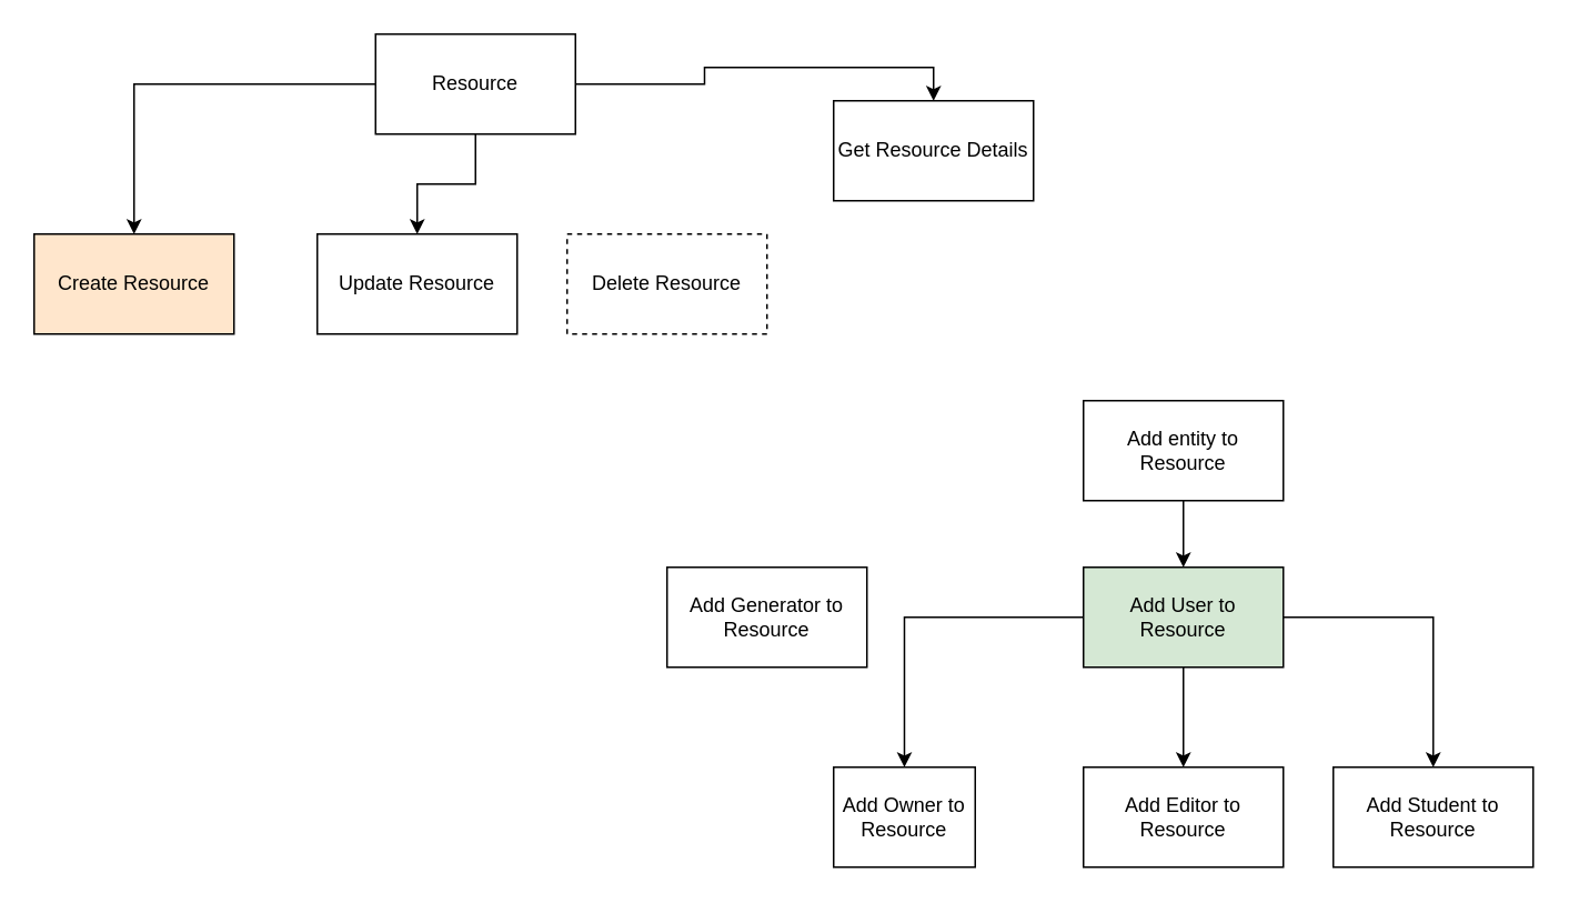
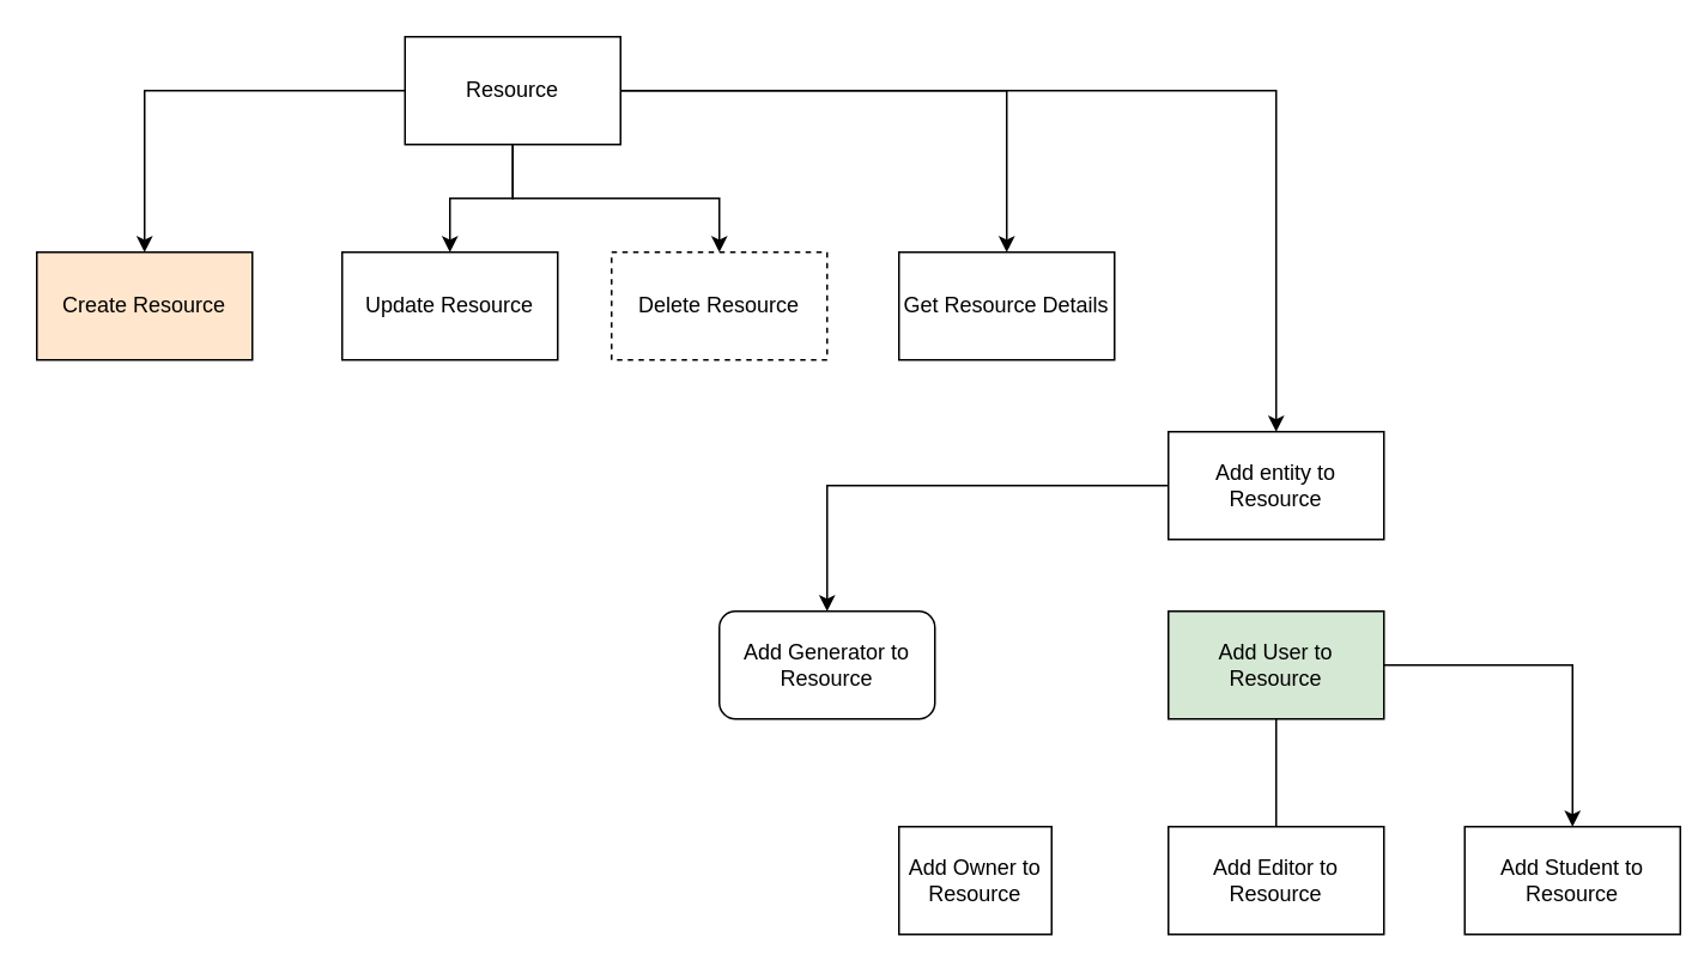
  <mxCell id="0" />
  <mxCell id="1" parent="0" />
  <mxCell id="2" style="edgeStyle=orthogonalEdgeStyle;rounded=0;orthogonalLoop=1;jettySize=auto;html=1;entryX=0.5;entryY=0;entryDx=0;entryDy=0;" edge="1" parent="1" source="7" target="8"><mxGeometry relative="1" as="geometry" /></mxCell>
  <mxCell id="3" style="edgeStyle=orthogonalEdgeStyle;rounded=0;orthogonalLoop=1;jettySize=auto;html=1;entryX=0.5;entryY=0;entryDx=0;entryDy=0;" edge="1" parent="1" source="7" target="9"><mxGeometry relative="1" as="geometry" /></mxCell>
+ <mxCell id="4" style="edgeStyle=orthogonalEdgeStyle;rounded=0;orthogonalLoop=1;jettySize=auto;html=1;entryX=0.5;entryY=0;entryDx=0;entryDy=0;" edge="1" parent="1" source="7" target="10"><mxGeometry relative="1" as="geometry" /></mxCell>
  <mxCell id="5" style="edgeStyle=orthogonalEdgeStyle;rounded=0;orthogonalLoop=1;jettySize=auto;html=1;entryX=0.5;entryY=0;entryDx=0;entryDy=0;" edge="1" parent="1" source="7" target="11"><mxGeometry relative="1" as="geometry" /></mxCell>
+ <mxCell id="6" style="edgeStyle=orthogonalEdgeStyle;rounded=0;orthogonalLoop=1;jettySize=auto;html=1;entryX=0.5;entryY=0;entryDx=0;entryDy=0;" edge="1" parent="1" source="7" target="14"><mxGeometry relative="1" as="geometry" /></mxCell>
  <mxCell id="7" value="Resource" style="rounded=0;whiteSpace=wrap;html=1;" vertex="1" parent="1"><mxGeometry x="225" y="20" width="120" height="60" as="geometry" /></mxCell>
  <mxCell id="8" value="Create Resource" style="rounded=0;whiteSpace=wrap;html=1;fillColor=#ffe6cc;" vertex="1" parent="1"><mxGeometry x="20" y="140" width="120" height="60" as="geometry" /></mxCell>
  <mxCell id="9" value="Update Resource" style="rounded=0;whiteSpace=wrap;html=1;" vertex="1" parent="1"><mxGeometry x="190" y="140" width="120" height="60" as="geometry" /></mxCell>
  <mxCell id="10" value="Delete Resource" style="rounded=0;whiteSpace=wrap;html=1;dashed=1;" vertex="1" parent="1"><mxGeometry x="340" y="140" width="120" height="60" as="geometry" /></mxCell>
- <mxCell id="11" value="Get Resource Details" style="rounded=0;whiteSpace=wrap;html=1;" vertex="1" parent="1"><mxGeometry x="500" y="60" width="120" height="60" as="geometry" /></mxCell>
- <mxCell id="12" style="edgeStyle=orthogonalEdgeStyle;rounded=0;orthogonalLoop=1;jettySize=auto;html=1;entryX=0.5;entryY=0;entryDx=0;entryDy=0;" edge="1" parent="1" source="14" target="18"><mxGeometry relative="1" as="geometry" /></mxCell>
+ <mxCell id="11" value="Get Resource Details" style="rounded=0;whiteSpace=wrap;html=1;" vertex="1" parent="1"><mxGeometry x="500" y="140" width="120" height="60" as="geometry" /></mxCell>
+ <mxCell id="13" style="edgeStyle=orthogonalEdgeStyle;rounded=0;orthogonalLoop=1;jettySize=auto;html=1;entryX=0.5;entryY=0;entryDx=0;entryDy=0;" edge="1" parent="1" source="14" target="22"><mxGeometry relative="1" as="geometry" /></mxCell>
  <mxCell id="14" value="Add entity to Resource" style="rounded=0;whiteSpace=wrap;html=1;" vertex="1" parent="1"><mxGeometry x="650" y="240" width="120" height="60" as="geometry" /></mxCell>
- <mxCell id="15" style="edgeStyle=orthogonalEdgeStyle;rounded=0;orthogonalLoop=1;jettySize=auto;html=1;entryX=0.5;entryY=0;entryDx=0;entryDy=0;" edge="1" parent="1" source="18" target="19"><mxGeometry relative="1" as="geometry" /></mxCell>
- <mxCell id="16" style="edgeStyle=orthogonalEdgeStyle;rounded=0;orthogonalLoop=1;jettySize=auto;html=1;entryX=0.5;entryY=0;entryDx=0;entryDy=0;" edge="1" parent="1" source="18" target="20"><mxGeometry relative="1" as="geometry" /></mxCell>
+ <mxCell id="16" style="edgeStyle=orthogonalEdgeStyle;rounded=0;orthogonalLoop=1;jettySize=auto;html=1;entryX=0.5;entryY=0;entryDx=0;entryDy=0;endArrow=none;" edge="1" parent="1" source="18" target="20"><mxGeometry relative="1" as="geometry" /></mxCell>
  <mxCell id="17" style="edgeStyle=orthogonalEdgeStyle;rounded=0;orthogonalLoop=1;jettySize=auto;html=1;entryX=0.5;entryY=0;entryDx=0;entryDy=0;" edge="1" parent="1" source="18" target="21"><mxGeometry relative="1" as="geometry" /></mxCell>
  <mxCell id="18" value="Add User to Resource" style="rounded=0;whiteSpace=wrap;html=1;fillColor=#d5e8d4;" vertex="1" parent="1"><mxGeometry x="650" y="340" width="120" height="60" as="geometry" /></mxCell>
  <mxCell id="19" value="Add Owner to Resource" style="rounded=0;whiteSpace=wrap;html=1;" vertex="1" parent="1"><mxGeometry x="500" y="460" width="85" height="60" as="geometry" /></mxCell>
  <mxCell id="20" value="Add Editor to Resource" style="rounded=0;whiteSpace=wrap;html=1;" vertex="1" parent="1"><mxGeometry x="650" y="460" width="120" height="60" as="geometry" /></mxCell>
- <mxCell id="21" value="Add Student to Resource" style="rounded=0;whiteSpace=wrap;html=1;" vertex="1" parent="1"><mxGeometry x="800" y="460" width="120" height="60" as="geometry" /></mxCell>
- <mxCell id="22" value="Add Generator to Resource" style="rounded=0;whiteSpace=wrap;html=1;" vertex="1" parent="1"><mxGeometry x="400" y="340" width="120" height="60" as="geometry" /></mxCell>
+ <mxCell id="21" value="Add Student to Resource" style="rounded=0;whiteSpace=wrap;html=1;" vertex="1" parent="1"><mxGeometry x="815" y="460" width="120" height="60" as="geometry" /></mxCell>
+ <mxCell id="22" value="Add Generator to Resource" style="whiteSpace=wrap;html=1;rounded=1;" vertex="1" parent="1"><mxGeometry x="400" y="340" width="120" height="60" as="geometry" /></mxCell>
